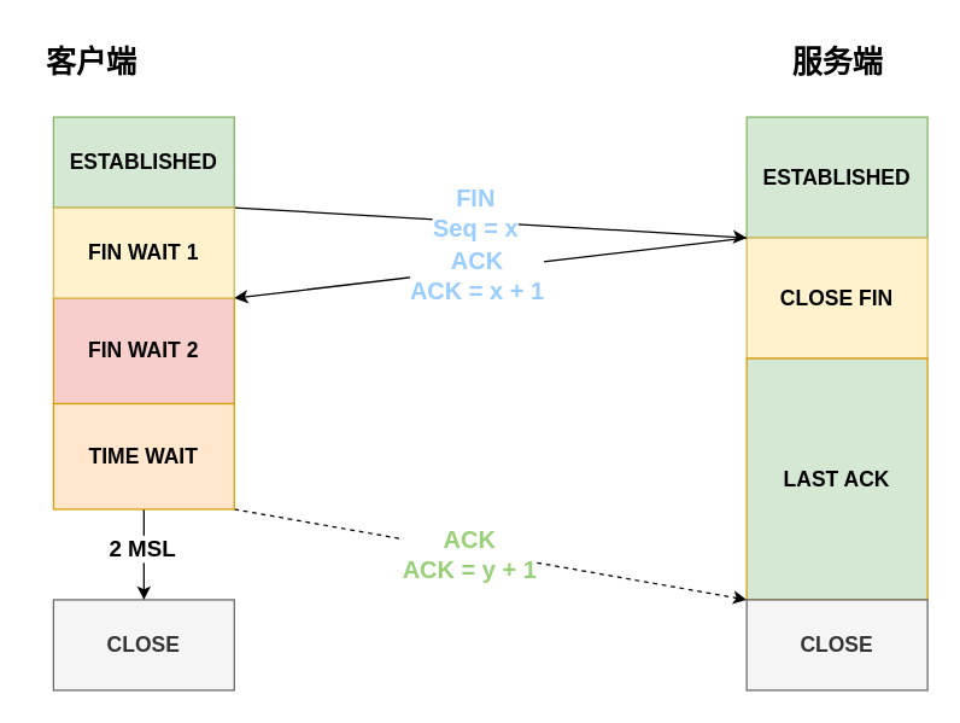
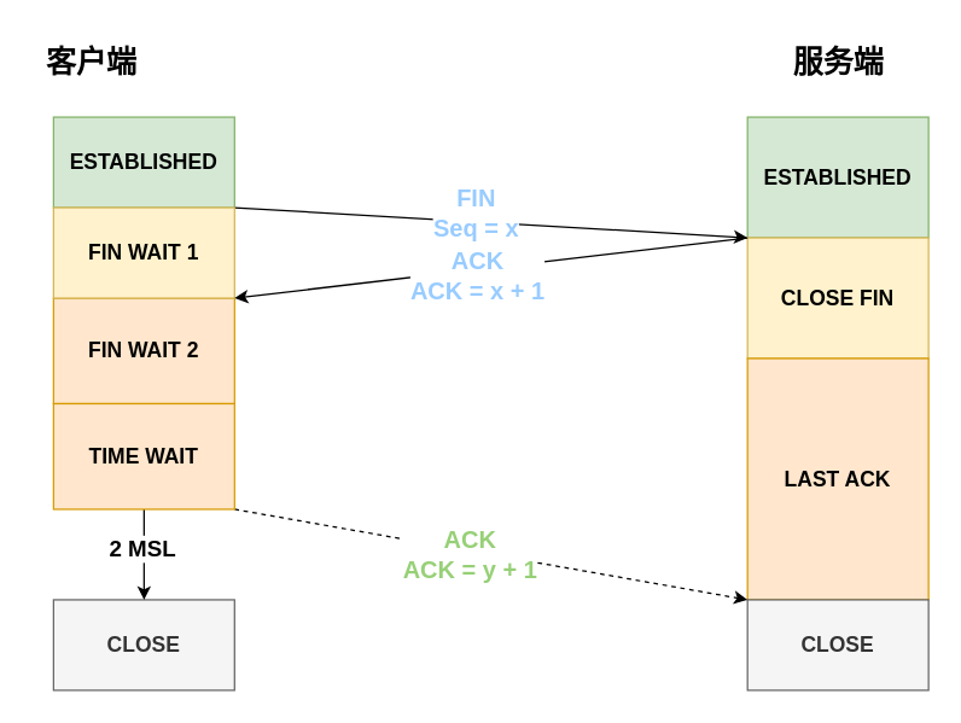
  <mxCell id="0" />
  <mxCell id="1" parent="0" />
  <mxCell id="2" value="ESTABLISHED" style="rounded=0;whiteSpace=wrap;html=1;fillColor=#d5e8d4;strokeColor=#82b366;fontStyle=1;fontSize=14;" parent="1" vertex="1"><mxGeometry x="35" y="77" width="120" height="60" as="geometry" /></mxCell>
  <mxCell id="3" style="rounded=0;orthogonalLoop=1;jettySize=auto;html=1;exitX=1;exitY=1;exitDx=0;exitDy=0;entryX=0;entryY=0;entryDx=0;entryDy=0;" parent="1" source="2" target="8" edge="1"><mxGeometry relative="1" as="geometry" /></mxCell>
  <mxCell id="4" value="&lt;font color=&quot;#99ccff&quot;&gt;&lt;span style=&quot;font-size: 16px;&quot;&gt;&lt;b&gt;FIN&lt;/b&gt;&lt;/span&gt;&lt;/font&gt;&lt;br&gt;&lt;div style=&quot;font-size: 16px;&quot;&gt;&lt;b style=&quot;&quot;&gt;&lt;font color=&quot;#99ccff&quot; style=&quot;font-size: 16px;&quot;&gt;Seq = x&lt;/font&gt;&lt;/b&gt;&lt;/div&gt;" style="edgeLabel;html=1;align=center;verticalAlign=middle;resizable=0;points=[];" parent="3" vertex="1" connectable="0"><mxGeometry x="-0.205" y="-1" relative="1" as="geometry"><mxPoint x="25" y="-5" as="offset" /></mxGeometry></mxCell>
- <mxCell id="5" value="FIN WAIT 2" style="rounded=0;whiteSpace=wrap;html=1;fontStyle=1;fontSize=14;fillColor=#f8cecc;strokeColor=#d79b00;" parent="1" vertex="1"><mxGeometry x="35" y="197" width="120" height="70" as="geometry" /></mxCell>
+ <mxCell id="5" value="FIN WAIT 2" style="rounded=0;whiteSpace=wrap;html=1;fontStyle=1;fontSize=14;fillColor=#ffe6cc;strokeColor=#d79b00;" parent="1" vertex="1"><mxGeometry x="35" y="197" width="120" height="70" as="geometry" /></mxCell>
  <mxCell id="6" value="CLOSE" style="rounded=0;whiteSpace=wrap;html=1;fontStyle=1;fontSize=14;fillColor=#f5f5f5;strokeColor=#666666;fontColor=#333333;" parent="1" vertex="1"><mxGeometry x="35" y="397" width="120" height="60" as="geometry" /></mxCell>
  <mxCell id="7" value="ESTABLISHED" style="rounded=0;whiteSpace=wrap;html=1;fillColor=#d5e8d4;strokeColor=#82b366;fontStyle=1;fontSize=14;" parent="1" vertex="1"><mxGeometry x="495" y="77" width="120" height="80" as="geometry" /></mxCell>
  <mxCell id="8" value="CLOSE FIN" style="rounded=0;whiteSpace=wrap;html=1;fontStyle=1;fontSize=14;fillColor=#fff2cc;strokeColor=#d6b656;" parent="1" vertex="1"><mxGeometry x="495" y="157" width="120" height="80" as="geometry" /></mxCell>
- <mxCell id="9" value="LAST ACK" style="rounded=0;whiteSpace=wrap;html=1;fontStyle=1;fontSize=14;fillColor=#d5e8d4;strokeColor=#d79b00;" parent="1" vertex="1"><mxGeometry x="495" y="237" width="120" height="160" as="geometry" /></mxCell>
+ <mxCell id="9" value="LAST ACK" style="rounded=0;whiteSpace=wrap;html=1;fontStyle=1;fontSize=14;fillColor=#ffe6cc;strokeColor=#d79b00;" parent="1" vertex="1"><mxGeometry x="495" y="237" width="120" height="160" as="geometry" /></mxCell>
  <mxCell id="10" value="CLOSE" style="rounded=0;whiteSpace=wrap;html=1;fontStyle=1;fontSize=14;fillColor=#f5f5f5;strokeColor=#666666;fontColor=#333333;" parent="1" vertex="1"><mxGeometry x="495" y="397" width="120" height="60" as="geometry" /></mxCell>
  <mxCell id="11" value="&lt;b&gt;&lt;font style=&quot;font-size: 20px;&quot;&gt;客户端&lt;/font&gt;&lt;/b&gt;" style="text;html=1;align=center;verticalAlign=middle;resizable=0;points=[];autosize=1;strokeColor=none;fillColor=none;" parent="1" vertex="1"><mxGeometry x="20" y="20" width="80" height="40" as="geometry" /></mxCell>
  <mxCell id="12" value="&lt;b&gt;&lt;font style=&quot;font-size: 20px;&quot;&gt;服务端&lt;/font&gt;&lt;/b&gt;" style="text;html=1;align=center;verticalAlign=middle;resizable=0;points=[];autosize=1;strokeColor=none;fillColor=none;" parent="1" vertex="1"><mxGeometry x="515" y="20" width="80" height="40" as="geometry" /></mxCell>
  <mxCell id="13" value="" style="endArrow=classic;html=1;rounded=0;exitX=1;exitY=1;exitDx=0;exitDy=0;entryX=0;entryY=1;entryDx=0;entryDy=0;dashed=1;" parent="1" source="18" target="9" edge="1"><mxGeometry width="50" height="50" relative="1" as="geometry"><mxPoint x="305" y="277" as="sourcePoint" /><mxPoint x="355" y="227" as="targetPoint" /></mxGeometry></mxCell>
  <mxCell id="14" value="&lt;b style=&quot;font-size: 16px;&quot;&gt;&lt;font color=&quot;#97d077&quot; style=&quot;font-size: 16px;&quot;&gt;ACK&lt;/font&gt;&lt;/b&gt;&lt;div style=&quot;font-size: 16px;&quot;&gt;&lt;b style=&quot;&quot;&gt;&lt;font color=&quot;#97d077&quot; style=&quot;font-size: 16px;&quot;&gt;ACK = y + 1&lt;/font&gt;&lt;/b&gt;&lt;/div&gt;" style="edgeLabel;html=1;align=center;verticalAlign=middle;resizable=0;points=[];" parent="13" vertex="1" connectable="0"><mxGeometry x="-0.087" y="-2" relative="1" as="geometry"><mxPoint as="offset" /></mxGeometry></mxCell>
  <mxCell id="15" value="FIN WAIT 1" style="rounded=0;whiteSpace=wrap;html=1;fontStyle=1;fontSize=14;fillColor=#fff2cc;strokeColor=#d6b656;" parent="1" vertex="1"><mxGeometry x="35" y="137" width="120" height="60" as="geometry" /></mxCell>
  <mxCell id="16" style="edgeStyle=orthogonalEdgeStyle;rounded=0;orthogonalLoop=1;jettySize=auto;html=1;entryX=0.5;entryY=0;entryDx=0;entryDy=0;" parent="1" source="18" target="6" edge="1"><mxGeometry relative="1" as="geometry"><mxPoint x="95" y="417" as="targetPoint" /></mxGeometry></mxCell>
  <mxCell id="17" value="&lt;font style=&quot;font-size: 15px;&quot;&gt;&lt;b&gt;2 MSL&lt;/b&gt;&lt;/font&gt;" style="edgeLabel;html=1;align=center;verticalAlign=middle;resizable=0;points=[];" parent="16" vertex="1" connectable="0"><mxGeometry x="-0.157" y="-2" relative="1" as="geometry"><mxPoint as="offset" /></mxGeometry></mxCell>
  <mxCell id="18" value="TIME WAIT" style="rounded=0;whiteSpace=wrap;html=1;fontStyle=1;fontSize=14;fillColor=#ffe6cc;strokeColor=#d79b00;" parent="1" vertex="1"><mxGeometry x="35" y="267" width="120" height="70" as="geometry" /></mxCell>
  <mxCell id="19" value="" style="endArrow=classic;html=1;rounded=0;exitX=0;exitY=0;exitDx=0;exitDy=0;entryX=1;entryY=1;entryDx=0;entryDy=0;" parent="1" source="8" target="15" edge="1"><mxGeometry width="50" height="50" relative="1" as="geometry"><mxPoint x="275" y="277" as="sourcePoint" /><mxPoint x="325" y="227" as="targetPoint" /></mxGeometry></mxCell>
  <mxCell id="20" value="&lt;b style=&quot;font-size: 16px;&quot;&gt;&lt;font style=&quot;font-size: 16px;&quot;&gt;ACK&lt;/font&gt;&lt;/b&gt;&lt;div style=&quot;font-size: 16px;&quot;&gt;&lt;b style=&quot;&quot;&gt;&lt;font style=&quot;font-size: 16px;&quot;&gt;ACK = x + 1&lt;/font&gt;&lt;/b&gt;&lt;/div&gt;" style="edgeLabel;html=1;align=center;verticalAlign=middle;resizable=0;points=[];fontColor=#99CCFF;" parent="19" vertex="1" connectable="0"><mxGeometry x="0.177" y="1" relative="1" as="geometry"><mxPoint x="20" as="offset" /></mxGeometry></mxCell>
